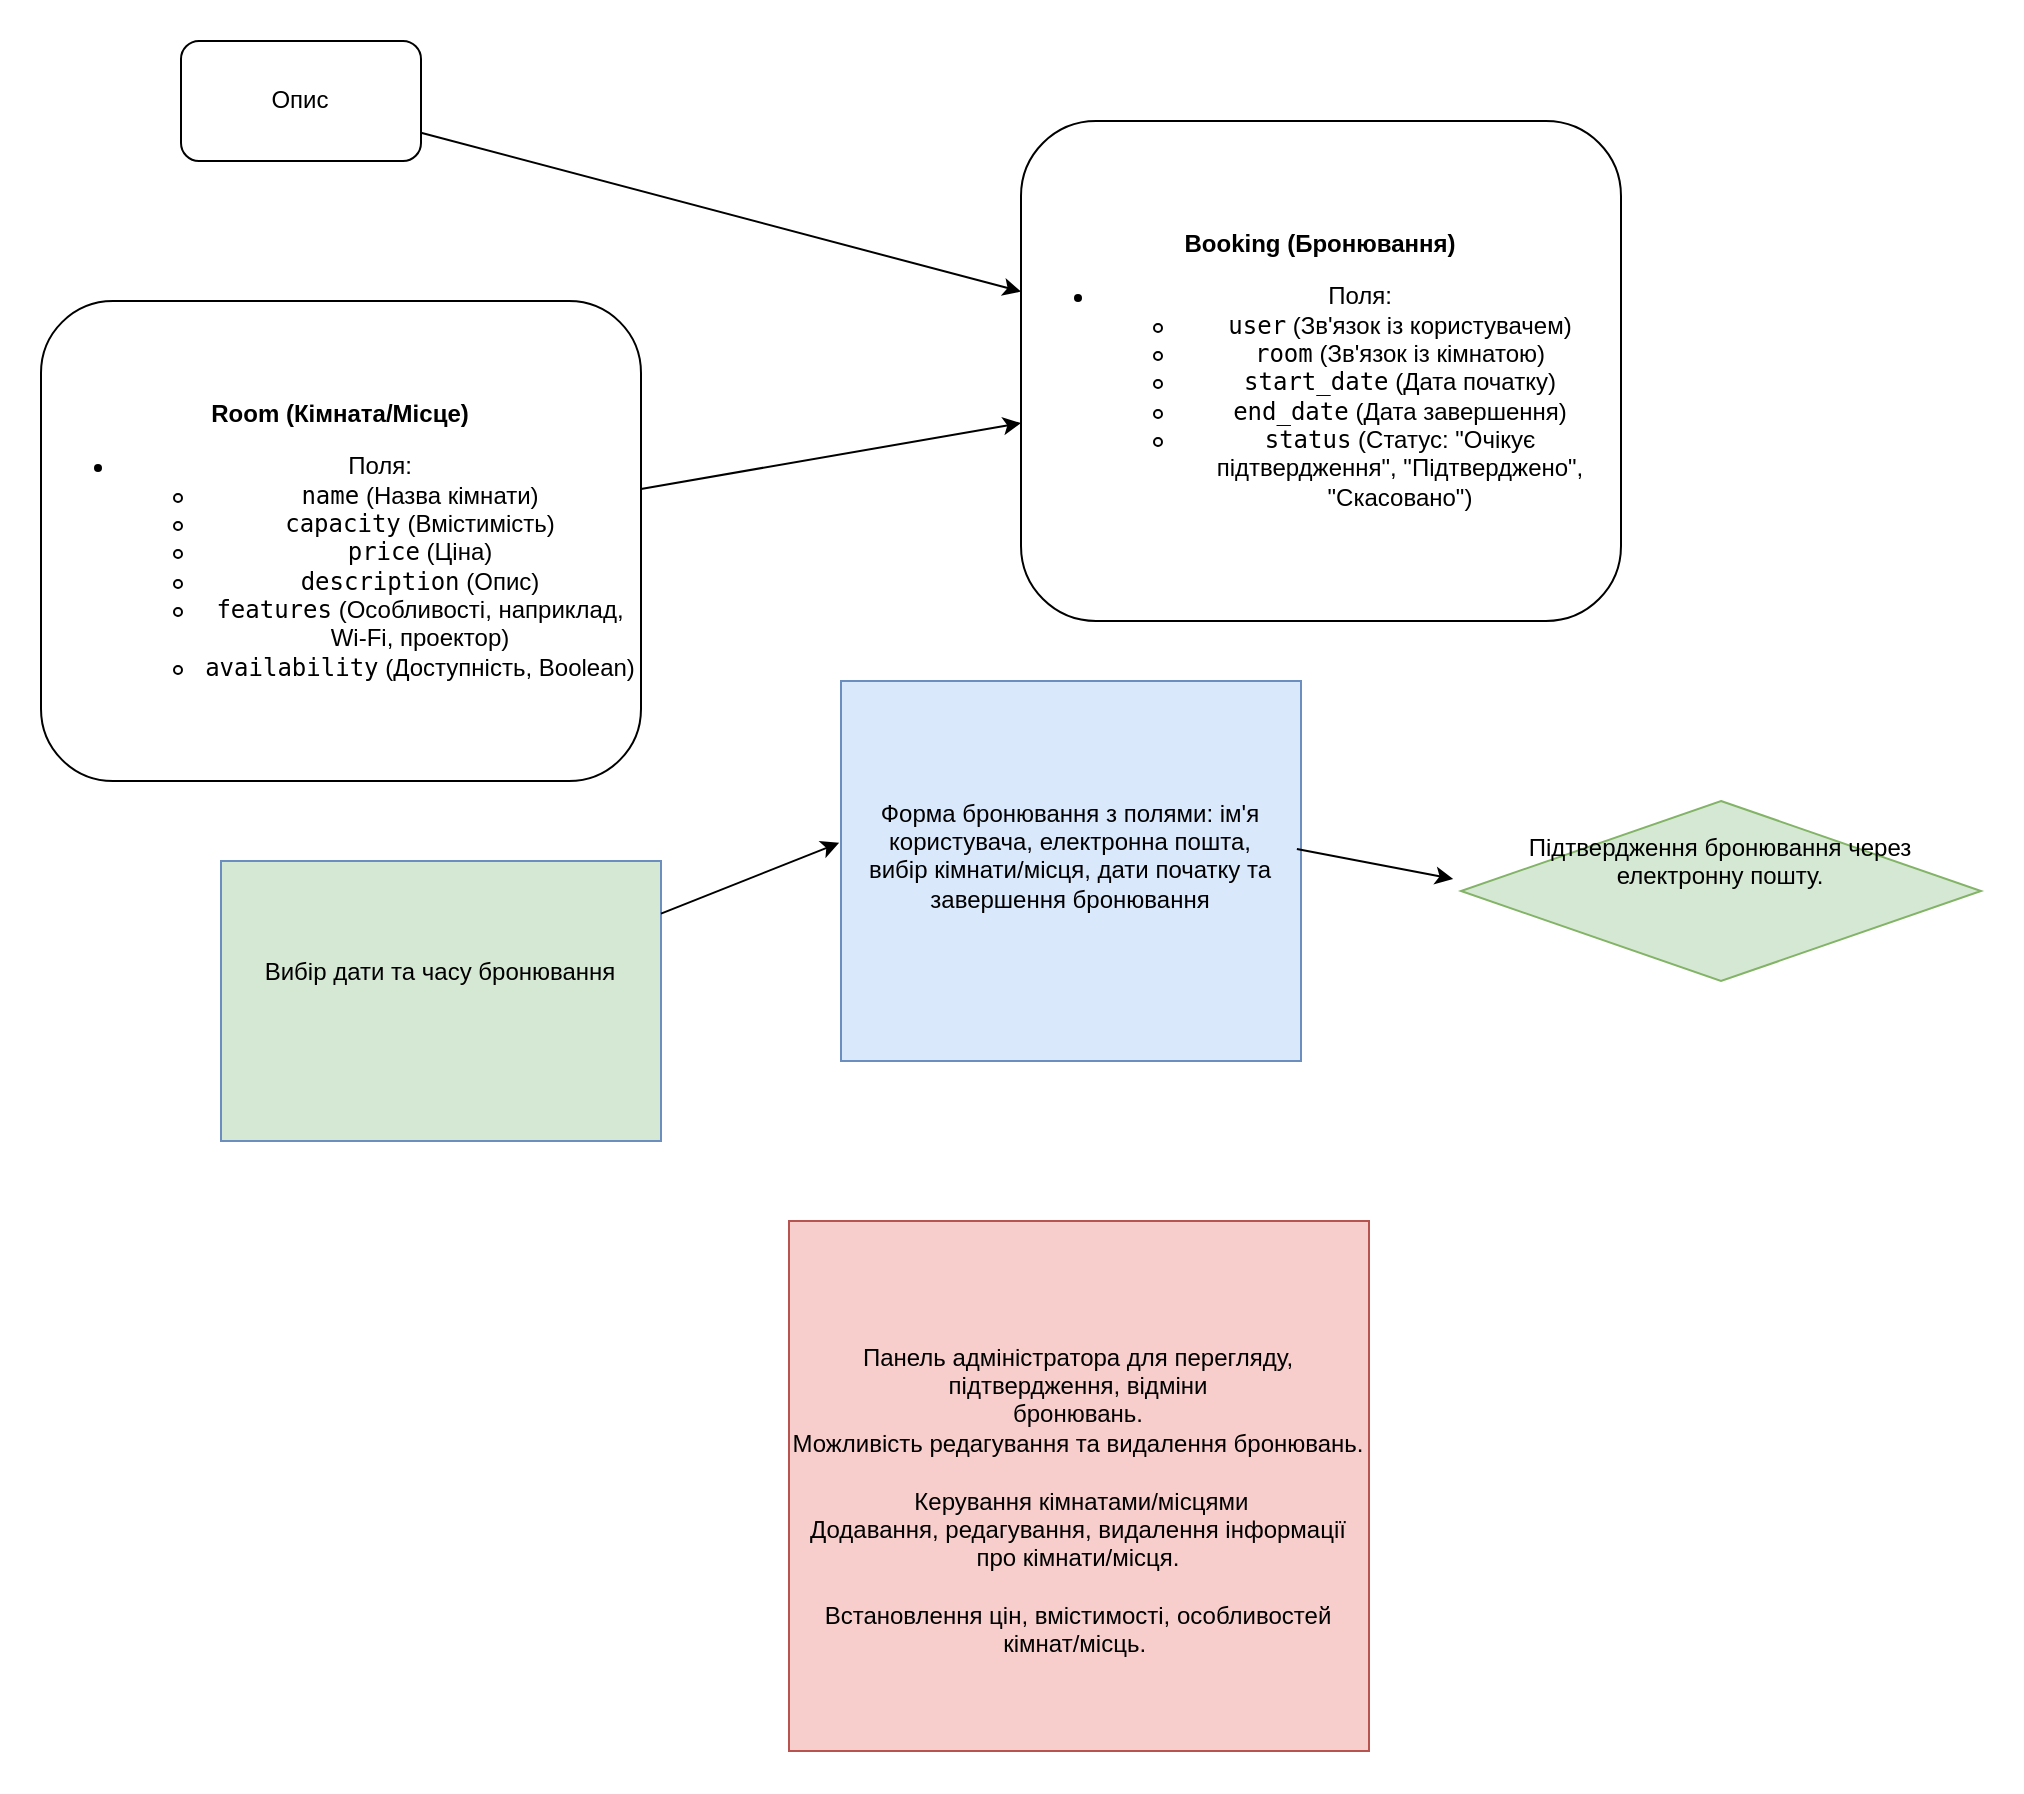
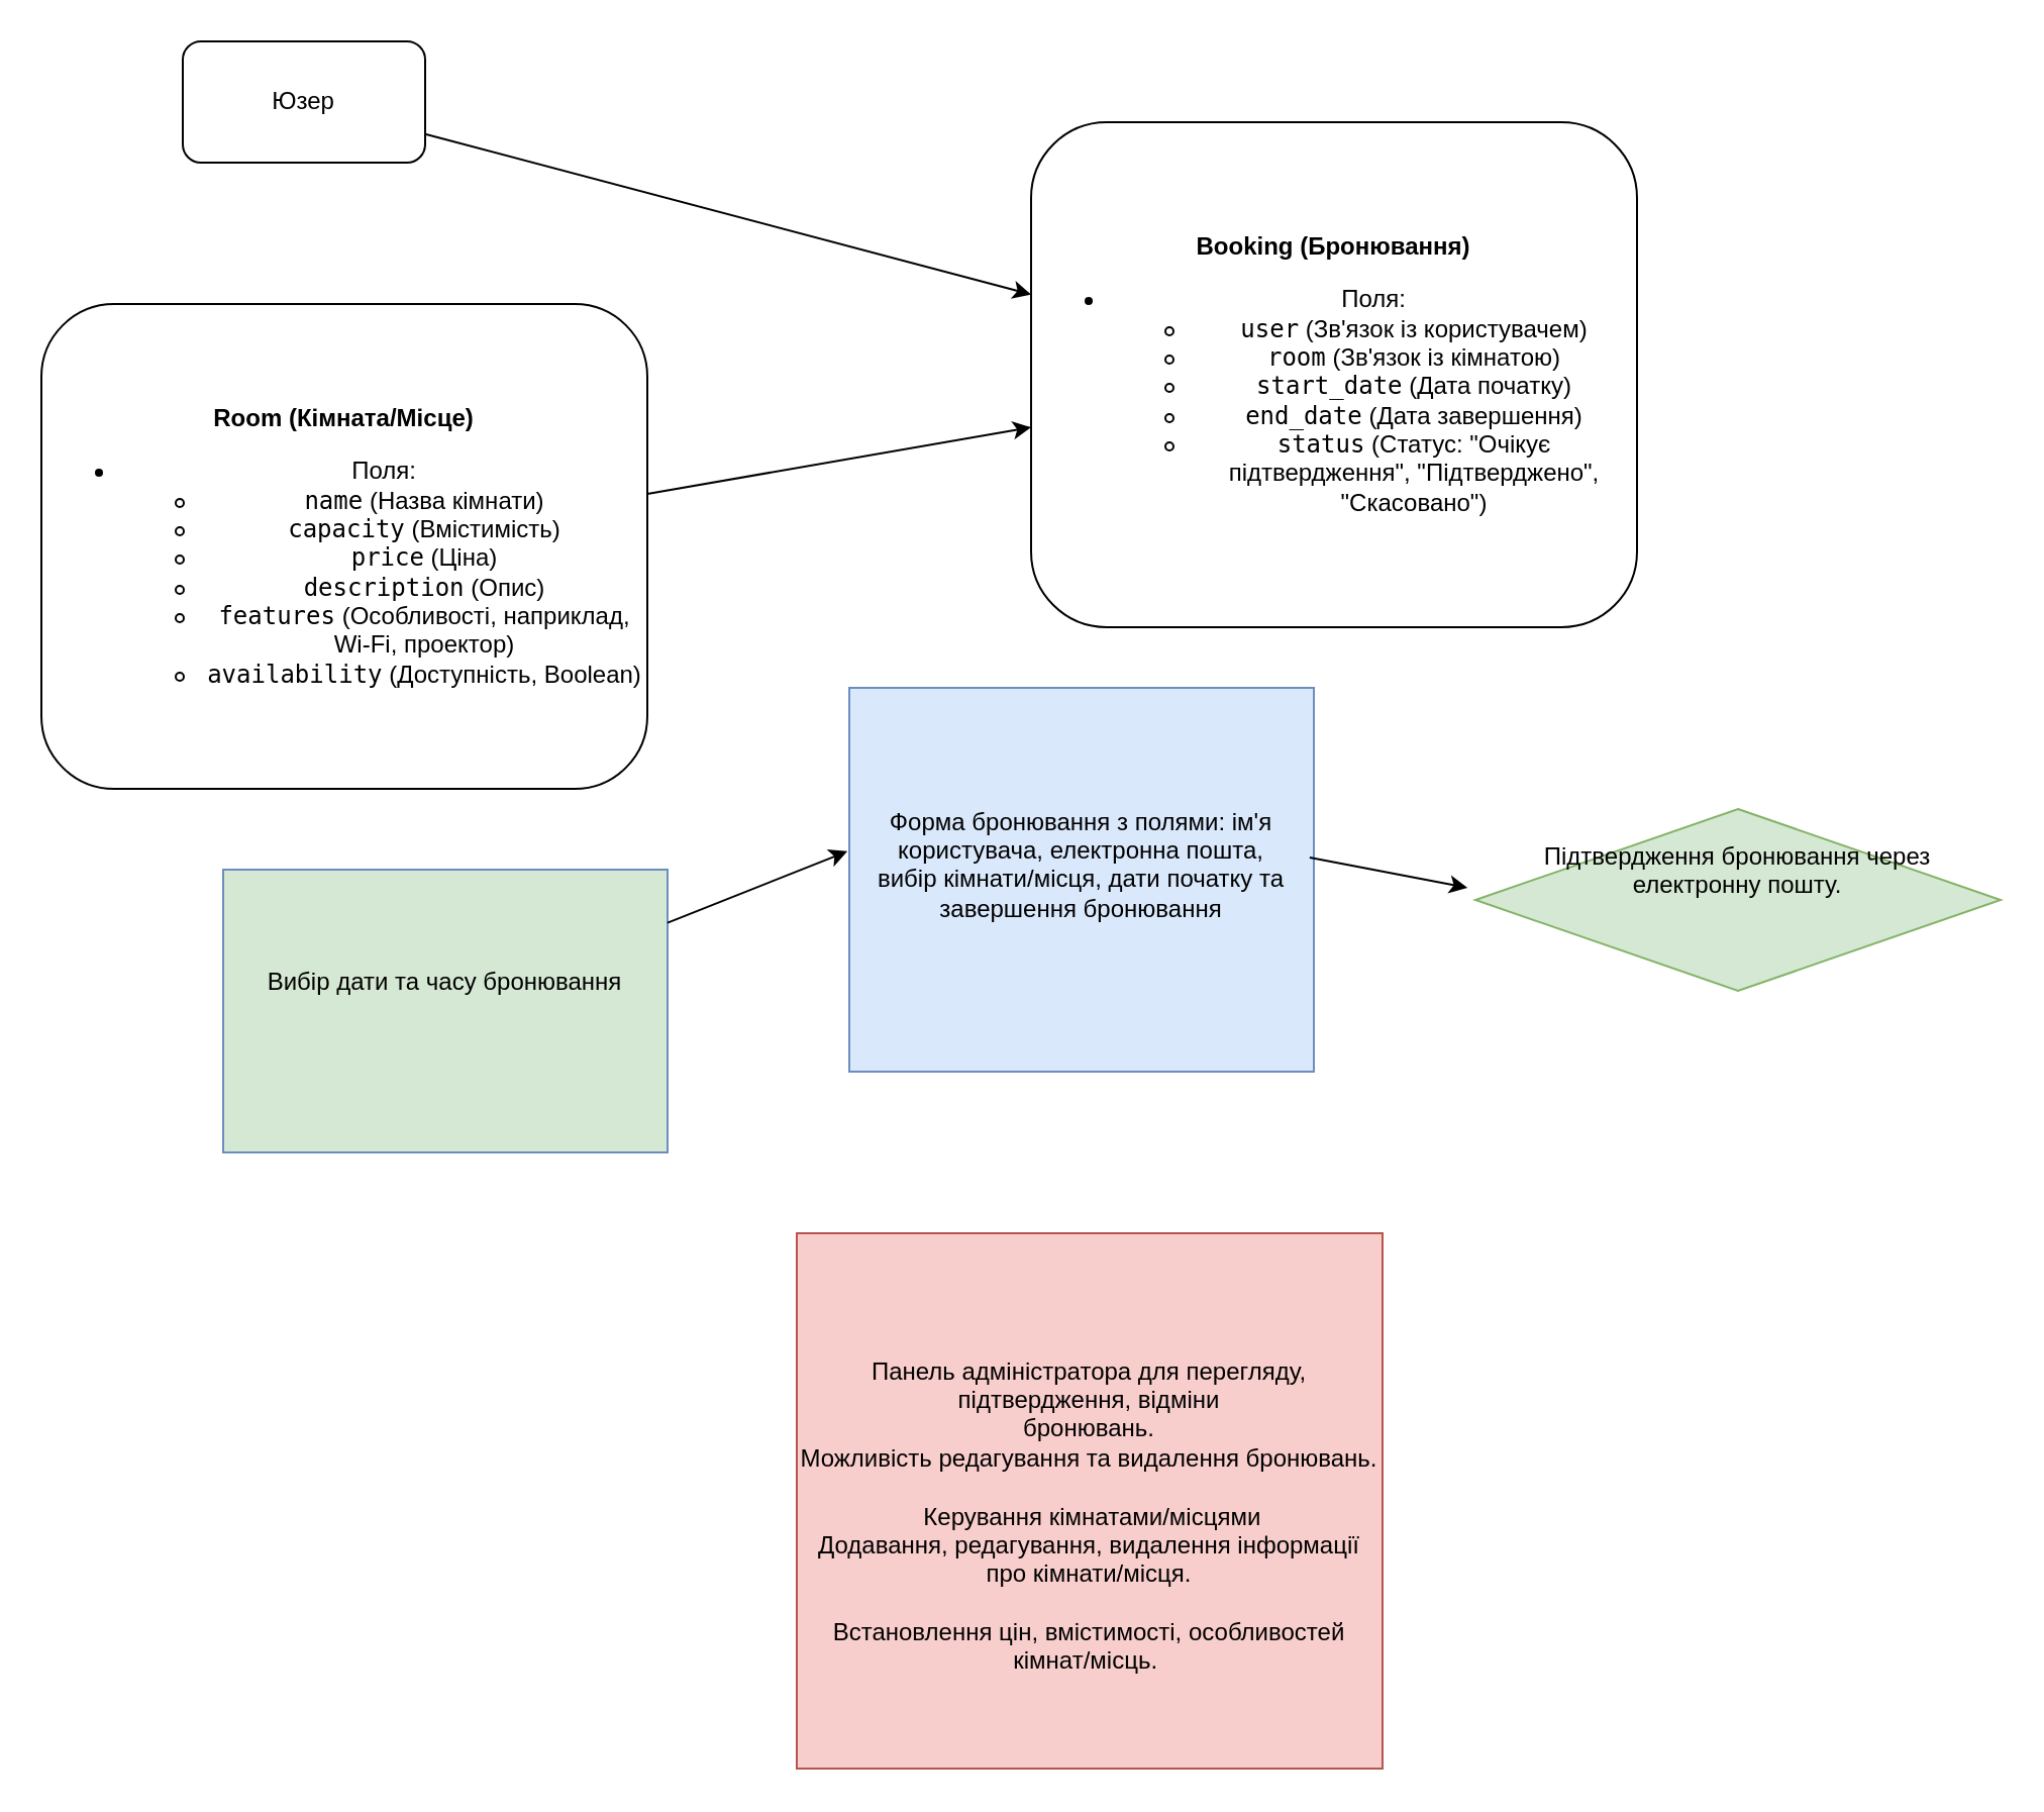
  <mxCell id="0" />
  <mxCell id="1" parent="0" />
  <mxCell id="2" value="&#10; Вибір дати та часу бронювання&#10;&#10;&#10;" style="rounded=0;whiteSpace=wrap;html=1;fillColor=#d5e8d4;strokeColor=#6c8ebf;" vertex="1" parent="1"><mxGeometry x="110" y="430" width="220" height="140" as="geometry" /></mxCell>
  <mxCell id="3" value="&#10;Форма бронювання з полями: ім'я користувача, електронна пошта,&#10;вибір кімнати/місця, дати початку та завершення бронювання&#10;&#10;" style="rounded=0;whiteSpace=wrap;html=1;fillColor=#dae8fc;strokeColor=#6c8ebf;" vertex="1" parent="1"><mxGeometry x="420" y="340" width="230" height="190" as="geometry" /></mxCell>
  <mxCell id="4" value="&lt;br&gt;Панель адміністратора для перегляду, підтвердження, відміни&lt;br&gt;бронювань.&lt;br&gt;Можливість редагування та видалення бронювань.&lt;br&gt;&lt;br&gt;&lt;div&gt;&amp;nbsp;Керування кімнатами/місцями&lt;br&gt;Додавання, редагування, видалення інформації про кімнати/місця.&lt;br&gt;&lt;br&gt;&lt;/div&gt;&lt;div&gt;Встановлення цін, вмістимості, особливостей кімнат/місць.&amp;nbsp;&lt;/div&gt;" style="rounded=0;whiteSpace=wrap;html=1;fillColor=#f8cecc;strokeColor=#b85450;" vertex="1" parent="1"><mxGeometry x="394" y="610" width="290" height="265" as="geometry" /></mxCell>
  <mxCell id="5" value="" style="endArrow=classic;html=1;rounded=0;entryX=-0.004;entryY=0.426;entryDx=0;entryDy=0;entryPerimeter=0;" edge="1" parent="1" source="2" target="3"><mxGeometry width="50" height="50" relative="1" as="geometry"><mxPoint x="660" y="660" as="sourcePoint" /><mxPoint x="710" y="610" as="targetPoint" /></mxGeometry></mxCell>
  <mxCell id="6" value="&#10;Підтвердження бронювання через електронну пошту.&#10;&#10;&#10;" style="rhombus;whiteSpace=wrap;html=1;fillColor=#d5e8d4;strokeColor=#82b366;" vertex="1" parent="1"><mxGeometry x="730" y="400" width="260" height="90" as="geometry" /></mxCell>
  <mxCell id="7" value="" style="endArrow=classic;html=1;rounded=0;entryX=-0.015;entryY=0.433;entryDx=0;entryDy=0;entryPerimeter=0;exitX=0.991;exitY=0.442;exitDx=0;exitDy=0;exitPerimeter=0;" edge="1" parent="1" source="3" target="6"><mxGeometry width="50" height="50" relative="1" as="geometry"><mxPoint x="610" y="450" as="sourcePoint" /><mxPoint x="660" y="400" as="targetPoint" /></mxGeometry></mxCell>
  <mxCell id="8" value="&lt;div&gt;&lt;p&gt;&lt;strong&gt;Room (Кімната/Місце)&lt;/strong&gt;&lt;/p&gt;&lt;ul&gt;&lt;li&gt;Поля:&lt;ul&gt;&lt;li&gt;&lt;code&gt;name&lt;/code&gt; (Назва кімнати)&lt;/li&gt;&lt;li&gt;&lt;code&gt;capacity&lt;/code&gt; (Вмістимість)&lt;/li&gt;&lt;li&gt;&lt;code&gt;price&lt;/code&gt; (Ціна)&lt;/li&gt;&lt;li&gt;&lt;code&gt;description&lt;/code&gt; (Опис)&lt;/li&gt;&lt;li&gt;&lt;code&gt;features&lt;/code&gt; (Особливості, наприклад, Wi-Fi, проектор)&lt;/li&gt;&lt;li&gt;&lt;code&gt;availability&lt;/code&gt; (Доступність, Boolean)&lt;/li&gt;&lt;/ul&gt;&lt;/li&gt;&lt;/ul&gt;&lt;/div&gt;" style="rounded=1;whiteSpace=wrap;html=1;" vertex="1" parent="1"><mxGeometry x="20" y="150" width="300" height="240" as="geometry" /></mxCell>
  <mxCell id="9" value="&lt;div&gt;&lt;p&gt;&lt;strong&gt;Booking (Бронювання)&lt;/strong&gt;&lt;/p&gt;&lt;ul&gt;&lt;li&gt;Поля:&lt;ul&gt;&lt;li&gt;&lt;code&gt;user&lt;/code&gt; (Зв'язок із користувачем)&lt;/li&gt;&lt;li&gt;&lt;code&gt;room&lt;/code&gt; (Зв'язок із кімнатою)&lt;/li&gt;&lt;li&gt;&lt;code&gt;start_date&lt;/code&gt; (Дата початку)&lt;/li&gt;&lt;li&gt;&lt;code&gt;end_date&lt;/code&gt; (Дата завершення)&lt;/li&gt;&lt;li&gt;&lt;code&gt;status&lt;/code&gt; (Статус: &quot;Очікує підтвердження&quot;, &quot;Підтверджено&quot;, &quot;Скасовано&quot;)&lt;/li&gt;&lt;/ul&gt;&lt;/li&gt;&lt;/ul&gt;&lt;/div&gt;" style="rounded=1;whiteSpace=wrap;html=1;" vertex="1" parent="1"><mxGeometry x="510" y="60" width="300" height="250" as="geometry" /></mxCell>
- <mxCell id="10" value="Опис" style="rounded=1;whiteSpace=wrap;html=1;" vertex="1" parent="1"><mxGeometry x="90" y="20" width="120" height="60" as="geometry" /></mxCell>
+ <mxCell id="10" value="Юзер" style="rounded=1;whiteSpace=wrap;html=1;" vertex="1" parent="1"><mxGeometry x="90" y="20" width="120" height="60" as="geometry" /></mxCell>
  <mxCell id="11" value="" style="endArrow=classic;html=1;rounded=0;" edge="1" parent="1" source="8" target="9"><mxGeometry width="50" height="50" relative="1" as="geometry"><mxPoint x="620" y="830" as="sourcePoint" /><mxPoint x="670" y="780" as="targetPoint" /></mxGeometry></mxCell>
  <mxCell id="12" value="" style="endArrow=classic;html=1;rounded=0;" edge="1" parent="1" source="10" target="9"><mxGeometry width="50" height="50" relative="1" as="geometry"><mxPoint x="400" y="460" as="sourcePoint" /><mxPoint x="450" y="410" as="targetPoint" /></mxGeometry></mxCell>
